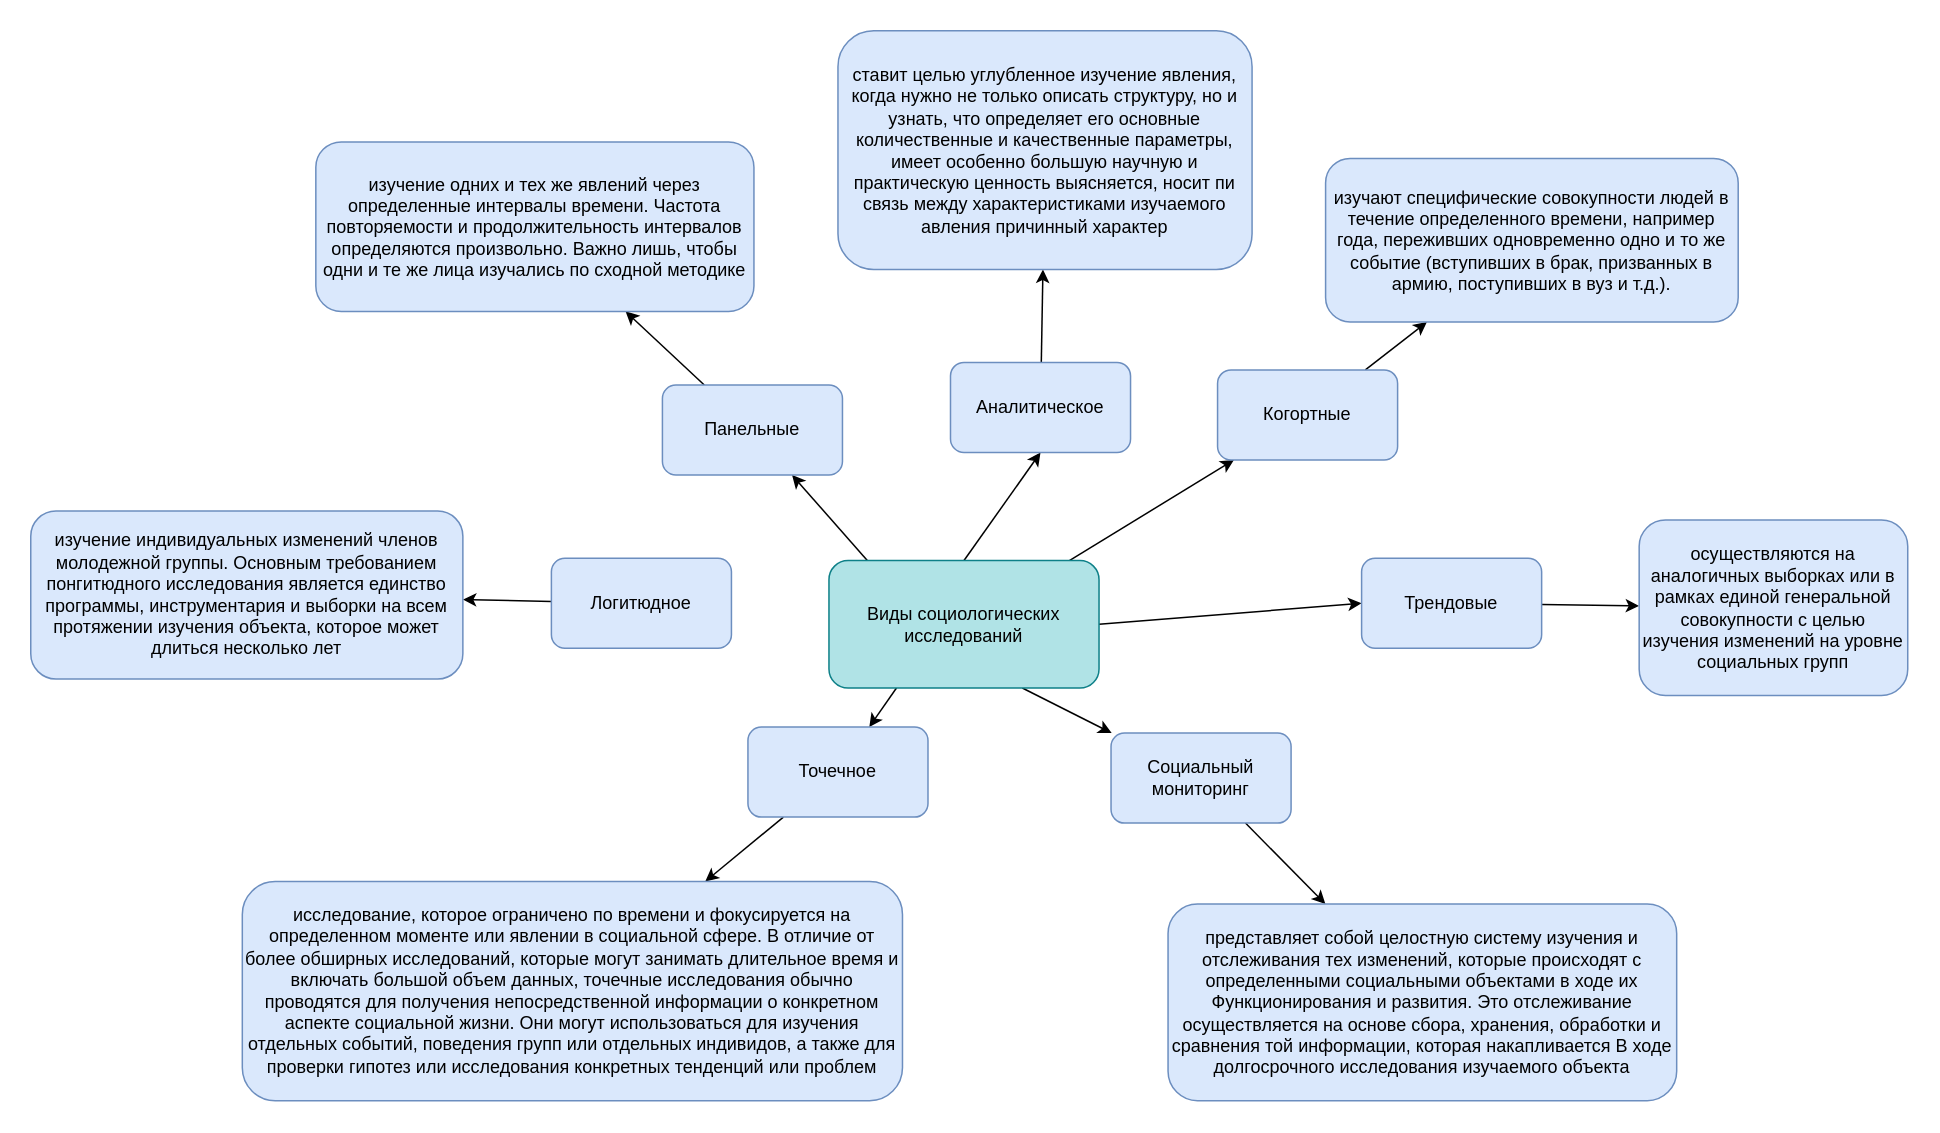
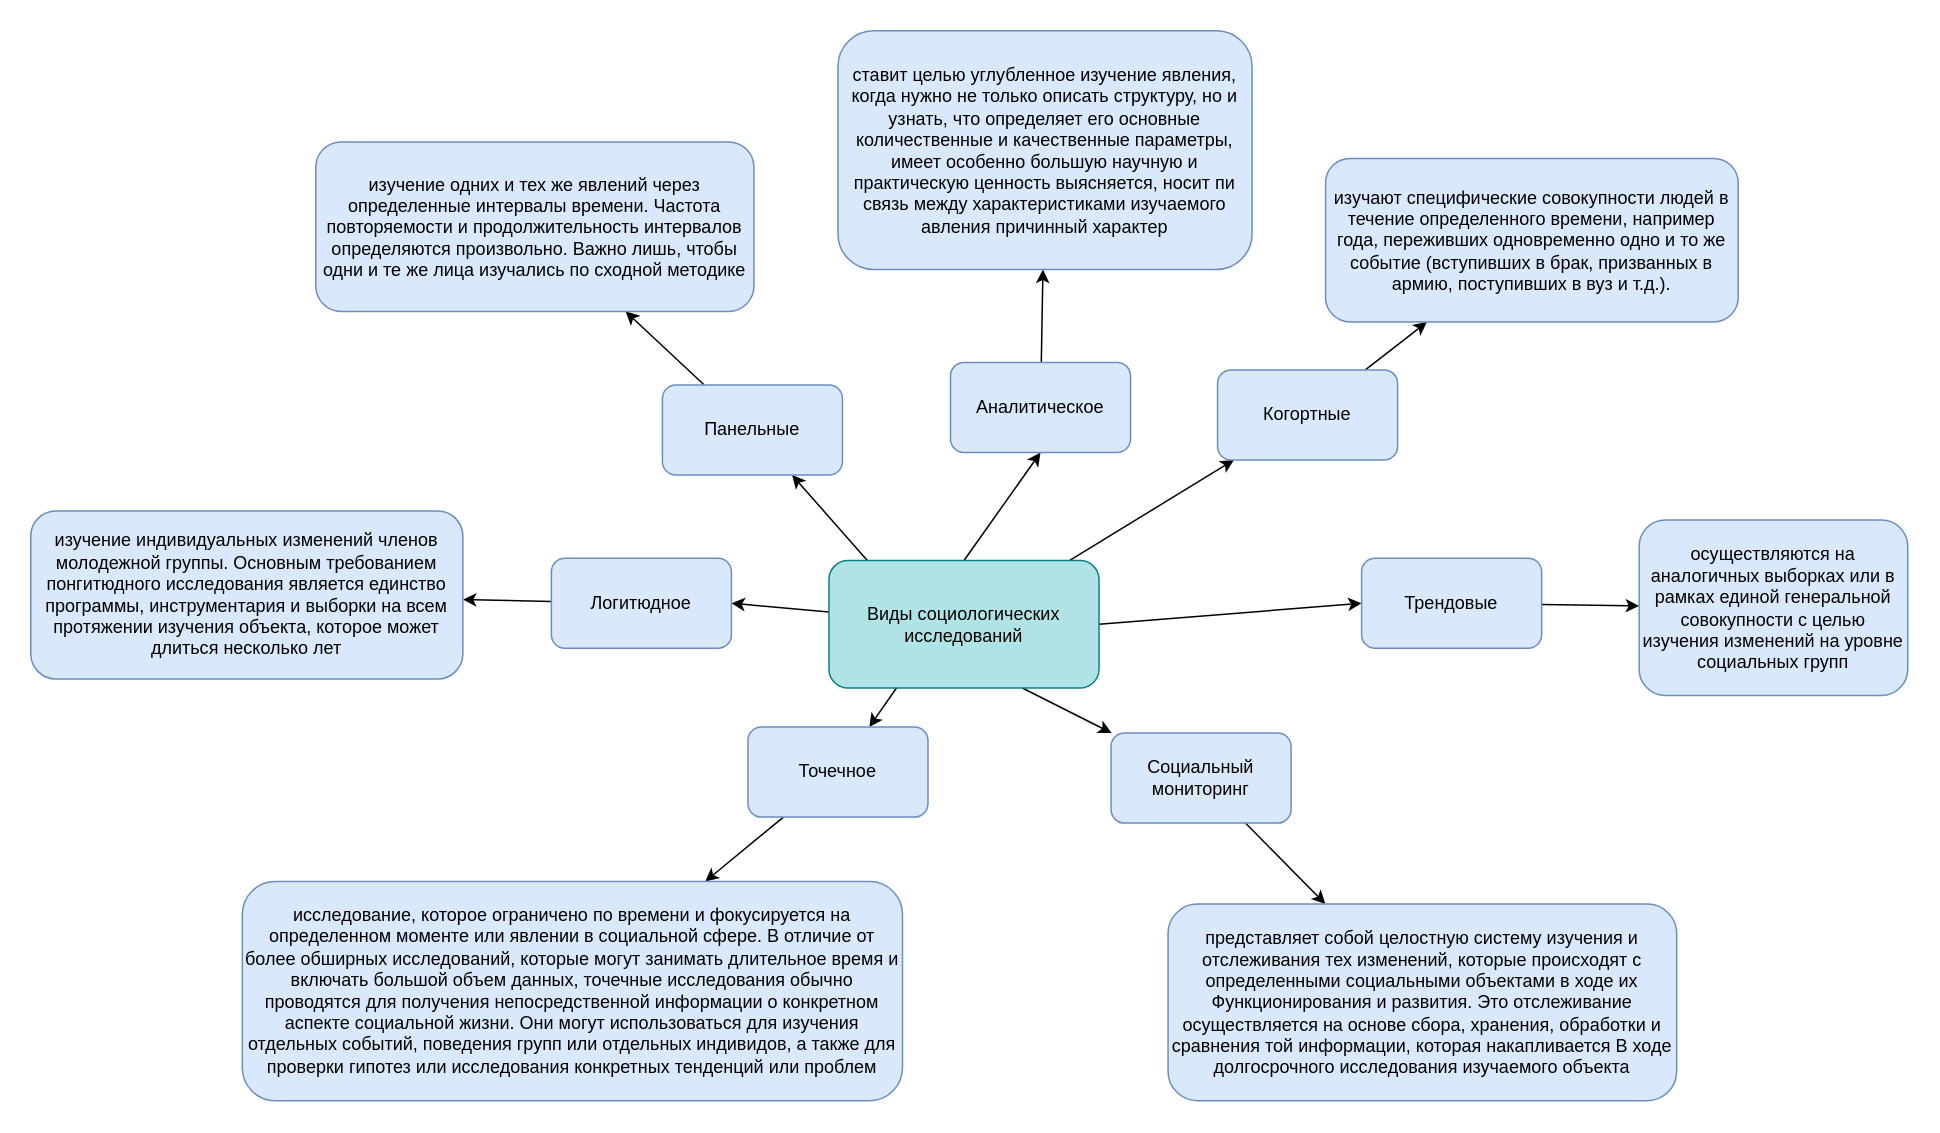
  <mxCell id="0" />
  <mxCell id="1" parent="0" />
  <mxCell id="2" style="rounded=0;orthogonalLoop=1;jettySize=auto;html=1;entryX=0.5;entryY=1;entryDx=0;entryDy=0;exitX=0.5;exitY=0;exitDx=0;exitDy=0;" edge="1" parent="1" source="9" target="17"><mxGeometry relative="1" as="geometry"><mxPoint x="719" y="369" as="sourcePoint" /></mxGeometry></mxCell>
  <mxCell id="3" style="rounded=0;orthogonalLoop=1;jettySize=auto;html=1;exitX=0.875;exitY=0.02;exitDx=0;exitDy=0;exitPerimeter=0;" edge="1" parent="1" source="9" target="15"><mxGeometry relative="1" as="geometry"><mxPoint x="826" y="370" as="sourcePoint" /></mxGeometry></mxCell>
  <mxCell id="4" style="rounded=0;orthogonalLoop=1;jettySize=auto;html=1;entryX=0;entryY=0.5;entryDx=0;entryDy=0;exitX=1;exitY=0.5;exitDx=0;exitDy=0;" edge="1" parent="1" source="9" target="23"><mxGeometry relative="1" as="geometry" /></mxCell>
  <mxCell id="5" style="rounded=0;orthogonalLoop=1;jettySize=auto;html=1;exitX=0.716;exitY=1;exitDx=0;exitDy=0;exitPerimeter=0;" edge="1" parent="1" source="9" target="13"><mxGeometry relative="1" as="geometry" /></mxCell>
  <mxCell id="6" style="rounded=0;orthogonalLoop=1;jettySize=auto;html=1;exitX=0.25;exitY=1;exitDx=0;exitDy=0;" edge="1" parent="1" source="9" target="11"><mxGeometry relative="1" as="geometry" /></mxCell>
+ <mxCell id="7" style="rounded=0;orthogonalLoop=1;jettySize=auto;html=1;entryX=1;entryY=0.5;entryDx=0;entryDy=0;" edge="1" parent="1" source="9" target="21"><mxGeometry relative="1" as="geometry" /></mxCell>
  <mxCell id="8" style="rounded=0;orthogonalLoop=1;jettySize=auto;html=1;exitX=0.142;exitY=0;exitDx=0;exitDy=0;exitPerimeter=0;" edge="1" parent="1" source="9" target="19"><mxGeometry relative="1" as="geometry"><mxPoint x="618" y="370" as="sourcePoint" /></mxGeometry></mxCell>
  <mxCell id="9" value="Виды социологических исследований" style="rounded=1;whiteSpace=wrap;html=1;fillColor=#b0e3e6;strokeColor=#0e8088;" vertex="1" parent="1"><mxGeometry x="552" y="373" width="180" height="85" as="geometry" /></mxCell>
  <mxCell id="10" style="rounded=0;orthogonalLoop=1;jettySize=auto;html=1;" edge="1" parent="1" source="11" target="27"><mxGeometry relative="1" as="geometry" /></mxCell>
  <mxCell id="11" value="Точечное" style="rounded=1;whiteSpace=wrap;html=1;fillColor=#dae8fc;strokeColor=#6c8ebf;" vertex="1" parent="1"><mxGeometry x="498" y="484" width="120" height="60" as="geometry" /></mxCell>
  <mxCell id="12" style="rounded=0;orthogonalLoop=1;jettySize=auto;html=1;" edge="1" parent="1" source="13" target="26"><mxGeometry relative="1" as="geometry" /></mxCell>
  <mxCell id="13" value="Социальный мониторинг" style="rounded=1;whiteSpace=wrap;html=1;fillColor=#dae8fc;strokeColor=#6c8ebf;" vertex="1" parent="1"><mxGeometry x="740" y="488" width="120" height="60" as="geometry" /></mxCell>
  <mxCell id="14" style="rounded=0;orthogonalLoop=1;jettySize=auto;html=1;" edge="1" parent="1" source="15" target="30"><mxGeometry relative="1" as="geometry" /></mxCell>
  <mxCell id="15" value="Когортные" style="rounded=1;whiteSpace=wrap;html=1;fillColor=#dae8fc;strokeColor=#6c8ebf;" vertex="1" parent="1"><mxGeometry x="811" y="246" width="120" height="60" as="geometry" /></mxCell>
  <mxCell id="16" style="rounded=0;orthogonalLoop=1;jettySize=auto;html=1;" edge="1" parent="1" source="17" target="25"><mxGeometry relative="1" as="geometry" /></mxCell>
  <mxCell id="17" value="Аналитическое" style="rounded=1;whiteSpace=wrap;html=1;fillColor=#dae8fc;strokeColor=#6c8ebf;" vertex="1" parent="1"><mxGeometry x="633" y="241" width="120" height="60" as="geometry" /></mxCell>
  <mxCell id="18" style="rounded=0;orthogonalLoop=1;jettySize=auto;html=1;" edge="1" parent="1" source="19" target="24"><mxGeometry relative="1" as="geometry" /></mxCell>
  <mxCell id="19" value="Панельные" style="rounded=1;whiteSpace=wrap;html=1;fillColor=#dae8fc;strokeColor=#6c8ebf;" vertex="1" parent="1"><mxGeometry x="441" y="256" width="120" height="60" as="geometry" /></mxCell>
  <mxCell id="20" style="rounded=0;orthogonalLoop=1;jettySize=auto;html=1;" edge="1" parent="1" source="21" target="28"><mxGeometry relative="1" as="geometry" /></mxCell>
  <mxCell id="21" value="Логитюдное" style="rounded=1;whiteSpace=wrap;html=1;fillColor=#dae8fc;strokeColor=#6c8ebf;" vertex="1" parent="1"><mxGeometry x="367" y="371.5" width="120" height="60" as="geometry" /></mxCell>
  <mxCell id="22" style="rounded=0;orthogonalLoop=1;jettySize=auto;html=1;" edge="1" parent="1" source="23" target="29"><mxGeometry relative="1" as="geometry" /></mxCell>
  <mxCell id="23" value="Трендовые" style="rounded=1;whiteSpace=wrap;html=1;fillColor=#dae8fc;strokeColor=#6c8ebf;" vertex="1" parent="1"><mxGeometry x="907" y="371.5" width="120" height="60" as="geometry" /></mxCell>
  <mxCell id="24" value="изучение одних и тех же явлений через определенные интервалы времени. Частота повторяемости и продолжительность интервалов определяются произвольно. Важно лишь, чтобы одни и те же лица изучались по сходной методике" style="rounded=1;whiteSpace=wrap;html=1;fillColor=#dae8fc;strokeColor=#6c8ebf;" vertex="1" parent="1"><mxGeometry x="210" y="94" width="292" height="113" as="geometry" /></mxCell>
  <mxCell id="25" value="ставит целью углубленное изучение явления, когда нужно не только описать структуру, но и узнать, что определяет его основные количественные и качественные параметры, имеет особенно большую научную и практическую ценность выясняется, носит пи связь между характеристиками изучаемого авления причинный характер" style="rounded=1;whiteSpace=wrap;html=1;fillColor=#dae8fc;strokeColor=#6c8ebf;" vertex="1" parent="1"><mxGeometry x="558" y="20" width="276" height="159" as="geometry" /></mxCell>
  <mxCell id="26" value="представляет собой целостную систему изучения и отслеживания тех изменений, которые происходят с определенными социальными объектами в ходе их Функционирования и развития. Это отслеживание осуществляется на основе сбора, хранения, обработки и сравнения той информации, которая накапливается В ходе долгосрочного исследования изучаемого объекта" style="rounded=1;whiteSpace=wrap;html=1;fillColor=#dae8fc;strokeColor=#6c8ebf;" vertex="1" parent="1"><mxGeometry x="778" y="602" width="339" height="131" as="geometry" /></mxCell>
  <mxCell id="27" value="исследование, которое ограничено по времени и фокусируется на определенном моменте или явлении в социальной сфере. В отличие от более обширных исследований, которые могут занимать длительное время и включать большой объем данных, точечные исследования обычно проводятся для получения непосредственной информации о конкретном аспекте социальной жизни. Они могут использоваться для изучения отдельных событий, поведения групп или отдельных индивидов, а также для проверки гипотез или исследования конкретных тенденций или проблем" style="rounded=1;whiteSpace=wrap;html=1;fillColor=#dae8fc;strokeColor=#6c8ebf;" vertex="1" parent="1"><mxGeometry x="161" y="587" width="440" height="146" as="geometry" /></mxCell>
  <mxCell id="28" value="изучение индивидуальных изменений членов молодежной группы. Основным требованием понгитюдного исследования является единство программы, инструментария и выборки на всем протяжении изучения объекта, которое может длиться несколько лет" style="rounded=1;whiteSpace=wrap;html=1;fillColor=#dae8fc;strokeColor=#6c8ebf;" vertex="1" parent="1"><mxGeometry x="20" y="340" width="288" height="112" as="geometry" /></mxCell>
  <mxCell id="29" value="осуществляются на аналогичных выборках или в рамках единой генеральной совокупности с целью изучения изменений на уровне социальных групп" style="rounded=1;whiteSpace=wrap;html=1;fillColor=#dae8fc;strokeColor=#6c8ebf;" vertex="1" parent="1"><mxGeometry x="1092" y="346" width="179" height="117" as="geometry" /></mxCell>
  <mxCell id="30" value="изучают специфические совокупности людей в течение определенного времени, например года, переживших одновременно одно и то же событие (вступивших в брак, призванных в армию, поступивших в вуз и т.д.)." style="rounded=1;whiteSpace=wrap;html=1;fillColor=#dae8fc;strokeColor=#6c8ebf;" vertex="1" parent="1"><mxGeometry x="883" y="105" width="275" height="109" as="geometry" /></mxCell>
